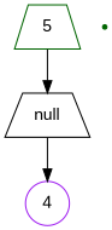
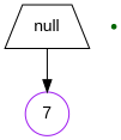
  digraph {
    node [color=darkgreen fontname=Arial shape=trapezium]
-   n1 [label=5]
    null [color=black]
-   n3 [color=purple label=4 shape=circle]
+   n3 [color=purple label=7 shape=circle]
    -2122331568 [shape=point]
-   n1 -> null
    null -> n3
  }
